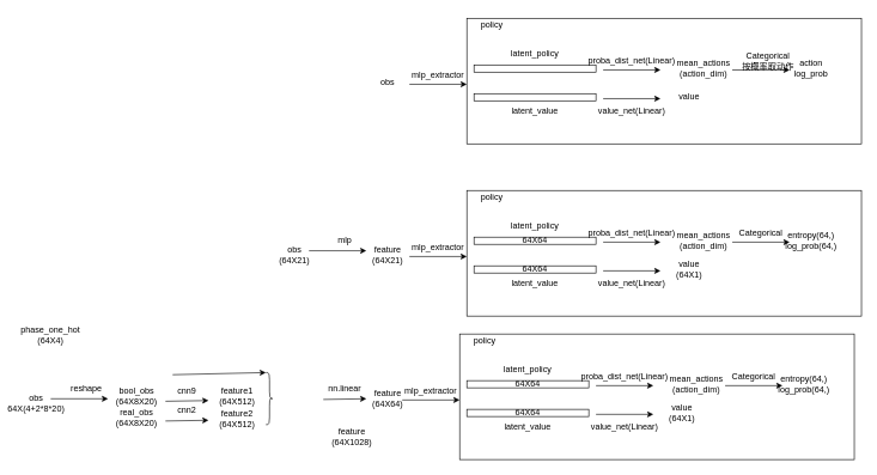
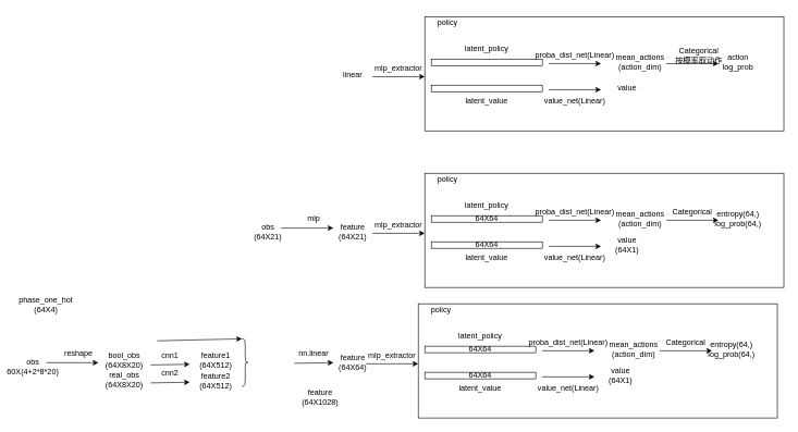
  <mxCell id="0" />
  <mxCell id="1" parent="0" />
  <mxCell id="2" value="" style="rounded=0;whiteSpace=wrap;html=1;" parent="1" vertex="1"><mxGeometry x="650" y="25" width="550" height="175" as="geometry" /></mxCell>
  <mxCell id="3" value="" style="rounded=0;whiteSpace=wrap;html=1;" parent="1" vertex="1"><mxGeometry x="660" y="90" width="170" height="10" as="geometry" /></mxCell>
- <mxCell id="4" value="obs" style="text;strokeColor=none;align=center;fillColor=none;html=1;verticalAlign=middle;whiteSpace=wrap;rounded=0;" parent="1" vertex="1"><mxGeometry x="510" y="100" width="60" height="30" as="geometry" /></mxCell>
+ <mxCell id="4" value="linear" style="text;strokeColor=none;align=center;fillColor=none;html=1;verticalAlign=middle;whiteSpace=wrap;rounded=0;" parent="1" vertex="1"><mxGeometry x="510" y="100" width="60" height="30" as="geometry" /></mxCell>
  <mxCell id="5" value="" style="endArrow=classic;html=1;rounded=0;" parent="1" edge="1"><mxGeometry width="50" height="50" relative="1" as="geometry"><mxPoint x="570" y="117" as="sourcePoint" /><mxPoint x="650" y="117" as="targetPoint" /></mxGeometry></mxCell>
  <mxCell id="6" value="mlp_extractor" style="text;strokeColor=none;align=center;fillColor=none;html=1;verticalAlign=middle;whiteSpace=wrap;rounded=0;" parent="1" vertex="1"><mxGeometry x="580" y="90" width="60" height="30" as="geometry" /></mxCell>
  <mxCell id="7" value="" style="rounded=0;whiteSpace=wrap;html=1;" parent="1" vertex="1"><mxGeometry x="660" y="130" width="170" height="10" as="geometry" /></mxCell>
  <mxCell id="8" value="latent_policy" style="text;strokeColor=none;align=center;fillColor=none;html=1;verticalAlign=middle;whiteSpace=wrap;rounded=0;" parent="1" vertex="1"><mxGeometry x="715" y="60" width="60" height="30" as="geometry" /></mxCell>
  <mxCell id="9" value="latent_value" style="text;strokeColor=none;align=center;fillColor=none;html=1;verticalAlign=middle;whiteSpace=wrap;rounded=0;" parent="1" vertex="1"><mxGeometry x="715" y="140" width="60" height="30" as="geometry" /></mxCell>
  <mxCell id="10" value="" style="endArrow=classic;html=1;rounded=0;" parent="1" edge="1"><mxGeometry width="50" height="50" relative="1" as="geometry"><mxPoint x="840" y="137" as="sourcePoint" /><mxPoint x="920" y="137" as="targetPoint" /></mxGeometry></mxCell>
  <mxCell id="11" value="value_net(Linear)" style="text;strokeColor=none;align=center;fillColor=none;html=1;verticalAlign=middle;whiteSpace=wrap;rounded=0;" parent="1" vertex="1"><mxGeometry x="850" y="140" width="60" height="30" as="geometry" /></mxCell>
  <mxCell id="12" value="value" style="text;strokeColor=none;align=center;fillColor=none;html=1;verticalAlign=middle;whiteSpace=wrap;rounded=0;" parent="1" vertex="1"><mxGeometry x="930" y="120" width="60" height="30" as="geometry" /></mxCell>
  <mxCell id="13" value="" style="endArrow=classic;html=1;rounded=0;" parent="1" edge="1"><mxGeometry width="50" height="50" relative="1" as="geometry"><mxPoint x="840" y="97" as="sourcePoint" /><mxPoint x="920" y="97" as="targetPoint" /></mxGeometry></mxCell>
  <mxCell id="14" value="proba_dist_net(Linear)" style="text;strokeColor=none;align=center;fillColor=none;html=1;verticalAlign=middle;whiteSpace=wrap;rounded=0;" parent="1" vertex="1"><mxGeometry x="850" y="70" width="60" height="30" as="geometry" /></mxCell>
  <mxCell id="15" value="mean_actions&lt;br&gt;(action_dim)" style="text;strokeColor=none;align=center;fillColor=none;html=1;verticalAlign=middle;whiteSpace=wrap;rounded=0;" parent="1" vertex="1"><mxGeometry x="950" y="80" width="60" height="30" as="geometry" /></mxCell>
  <mxCell id="16" value="" style="endArrow=classic;html=1;rounded=0;" parent="1" edge="1"><mxGeometry width="50" height="50" relative="1" as="geometry"><mxPoint x="1020" y="97" as="sourcePoint" /><mxPoint x="1100" y="97" as="targetPoint" /></mxGeometry></mxCell>
  <mxCell id="17" value="Categorical&lt;br&gt;按概率取动作" style="text;strokeColor=none;align=center;fillColor=none;html=1;verticalAlign=middle;whiteSpace=wrap;rounded=0;" parent="1" vertex="1"><mxGeometry x="1030" y="70" width="80" height="30" as="geometry" /></mxCell>
  <mxCell id="18" value="action&lt;br&gt;log_prob" style="text;strokeColor=none;align=center;fillColor=none;html=1;verticalAlign=middle;whiteSpace=wrap;rounded=0;" parent="1" vertex="1"><mxGeometry x="1100" y="80" width="60" height="30" as="geometry" /></mxCell>
  <mxCell id="19" value="policy" style="text;strokeColor=none;align=center;fillColor=none;html=1;verticalAlign=middle;whiteSpace=wrap;rounded=0;" parent="1" vertex="1"><mxGeometry x="655" y="20" width="60" height="30" as="geometry" /></mxCell>
  <mxCell id="20" value="" style="rounded=0;whiteSpace=wrap;html=1;" parent="1" vertex="1"><mxGeometry x="650" y="265" width="550" height="175" as="geometry" /></mxCell>
  <mxCell id="21" value="64X64" style="rounded=0;whiteSpace=wrap;html=1;" parent="1" vertex="1"><mxGeometry x="660" y="330" width="170" height="10" as="geometry" /></mxCell>
  <mxCell id="22" value="obs&lt;br&gt;(64X21)" style="text;strokeColor=none;align=center;fillColor=none;html=1;verticalAlign=middle;whiteSpace=wrap;rounded=0;" parent="1" vertex="1"><mxGeometry x="380" y="340" width="60" height="30" as="geometry" /></mxCell>
  <mxCell id="23" value="" style="endArrow=classic;html=1;rounded=0;" parent="1" edge="1"><mxGeometry width="50" height="50" relative="1" as="geometry"><mxPoint x="570" y="357" as="sourcePoint" /><mxPoint x="650" y="357" as="targetPoint" /></mxGeometry></mxCell>
  <mxCell id="24" value="mlp_extractor" style="text;strokeColor=none;align=center;fillColor=none;html=1;verticalAlign=middle;whiteSpace=wrap;rounded=0;" parent="1" vertex="1"><mxGeometry x="580" y="330" width="60" height="30" as="geometry" /></mxCell>
  <mxCell id="25" value="64X64" style="rounded=0;whiteSpace=wrap;html=1;" parent="1" vertex="1"><mxGeometry x="660" y="370" width="170" height="10" as="geometry" /></mxCell>
  <mxCell id="26" value="latent_policy" style="text;strokeColor=none;align=center;fillColor=none;html=1;verticalAlign=middle;whiteSpace=wrap;rounded=0;" parent="1" vertex="1"><mxGeometry x="715" y="300" width="60" height="30" as="geometry" /></mxCell>
  <mxCell id="27" value="latent_value" style="text;strokeColor=none;align=center;fillColor=none;html=1;verticalAlign=middle;whiteSpace=wrap;rounded=0;" parent="1" vertex="1"><mxGeometry x="715" y="380" width="60" height="30" as="geometry" /></mxCell>
  <mxCell id="28" value="" style="endArrow=classic;html=1;rounded=0;" parent="1" edge="1"><mxGeometry width="50" height="50" relative="1" as="geometry"><mxPoint x="840" y="377" as="sourcePoint" /><mxPoint x="920" y="377" as="targetPoint" /></mxGeometry></mxCell>
  <mxCell id="29" value="value_net(Linear)" style="text;strokeColor=none;align=center;fillColor=none;html=1;verticalAlign=middle;whiteSpace=wrap;rounded=0;" parent="1" vertex="1"><mxGeometry x="850" y="380" width="60" height="30" as="geometry" /></mxCell>
  <mxCell id="30" value="value&lt;br&gt;(64X1)" style="text;strokeColor=none;align=center;fillColor=none;html=1;verticalAlign=middle;whiteSpace=wrap;rounded=0;" parent="1" vertex="1"><mxGeometry x="930" y="360" width="60" height="30" as="geometry" /></mxCell>
  <mxCell id="31" value="" style="endArrow=classic;html=1;rounded=0;" parent="1" edge="1"><mxGeometry width="50" height="50" relative="1" as="geometry"><mxPoint x="840" y="337" as="sourcePoint" /><mxPoint x="920" y="337" as="targetPoint" /></mxGeometry></mxCell>
  <mxCell id="32" value="proba_dist_net(Linear)" style="text;strokeColor=none;align=center;fillColor=none;html=1;verticalAlign=middle;whiteSpace=wrap;rounded=0;" parent="1" vertex="1"><mxGeometry x="850" y="310" width="60" height="30" as="geometry" /></mxCell>
  <mxCell id="33" value="mean_actions&lt;br&gt;(action_dim)" style="text;strokeColor=none;align=center;fillColor=none;html=1;verticalAlign=middle;whiteSpace=wrap;rounded=0;" parent="1" vertex="1"><mxGeometry x="950" y="320" width="60" height="30" as="geometry" /></mxCell>
  <mxCell id="34" value="" style="endArrow=classic;html=1;rounded=0;" parent="1" edge="1"><mxGeometry width="50" height="50" relative="1" as="geometry"><mxPoint x="1020" y="337" as="sourcePoint" /><mxPoint x="1100" y="337" as="targetPoint" /></mxGeometry></mxCell>
  <mxCell id="35" value="Categorical" style="text;strokeColor=none;align=center;fillColor=none;html=1;verticalAlign=middle;whiteSpace=wrap;rounded=0;" parent="1" vertex="1"><mxGeometry x="1020" y="310" width="80" height="30" as="geometry" /></mxCell>
  <mxCell id="36" value="entropy(64,)&lt;br&gt;log_prob(64,)" style="text;strokeColor=none;align=center;fillColor=none;html=1;verticalAlign=middle;whiteSpace=wrap;rounded=0;" parent="1" vertex="1"><mxGeometry x="1100" y="320" width="60" height="30" as="geometry" /></mxCell>
  <mxCell id="37" value="policy" style="text;strokeColor=none;align=center;fillColor=none;html=1;verticalAlign=middle;whiteSpace=wrap;rounded=0;" parent="1" vertex="1"><mxGeometry x="655" y="260" width="60" height="30" as="geometry" /></mxCell>
  <mxCell id="38" value="mlp" style="text;strokeColor=none;align=center;fillColor=none;html=1;verticalAlign=middle;whiteSpace=wrap;rounded=0;" parent="1" vertex="1"><mxGeometry x="450" y="320" width="60" height="30" as="geometry" /></mxCell>
  <mxCell id="39" value="" style="endArrow=classic;html=1;rounded=0;" parent="1" edge="1"><mxGeometry width="50" height="50" relative="1" as="geometry"><mxPoint x="430" y="349" as="sourcePoint" /><mxPoint x="510" y="349" as="targetPoint" /></mxGeometry></mxCell>
  <mxCell id="40" value="feature&lt;br&gt;(64X21)" style="text;strokeColor=none;align=center;fillColor=none;html=1;verticalAlign=middle;whiteSpace=wrap;rounded=0;" parent="1" vertex="1"><mxGeometry x="510" y="340" width="60" height="30" as="geometry" /></mxCell>
  <mxCell id="41" value="" style="rounded=0;whiteSpace=wrap;html=1;" parent="1" vertex="1"><mxGeometry x="640" y="465" width="550" height="175" as="geometry" /></mxCell>
  <mxCell id="42" value="64X64" style="rounded=0;whiteSpace=wrap;html=1;" parent="1" vertex="1"><mxGeometry x="650" y="530" width="170" height="10" as="geometry" /></mxCell>
- <mxCell id="43" value="obs&lt;br&gt;64X(4+2*8*20)" style="text;strokeColor=none;align=center;fillColor=none;html=1;verticalAlign=middle;whiteSpace=wrap;rounded=0;" parent="1" vertex="1"><mxGeometry x="20" y="546.25" width="60" height="30" as="geometry" /></mxCell>
+ <mxCell id="43" value="obs&lt;br&gt;60X(4+2*8*20)" style="text;strokeColor=none;align=center;fillColor=none;html=1;verticalAlign=middle;whiteSpace=wrap;rounded=0;" parent="1" vertex="1"><mxGeometry x="20" y="546.25" width="60" height="30" as="geometry" /></mxCell>
  <mxCell id="44" value="" style="endArrow=classic;html=1;rounded=0;" parent="1" edge="1"><mxGeometry width="50" height="50" relative="1" as="geometry"><mxPoint x="560" y="557" as="sourcePoint" /><mxPoint x="640" y="557" as="targetPoint" /></mxGeometry></mxCell>
  <mxCell id="45" value="mlp_extractor" style="text;strokeColor=none;align=center;fillColor=none;html=1;verticalAlign=middle;whiteSpace=wrap;rounded=0;" parent="1" vertex="1"><mxGeometry x="570" y="530" width="60" height="30" as="geometry" /></mxCell>
  <mxCell id="46" value="64X64" style="rounded=0;whiteSpace=wrap;html=1;" parent="1" vertex="1"><mxGeometry x="650" y="570" width="170" height="10" as="geometry" /></mxCell>
  <mxCell id="47" value="latent_policy" style="text;strokeColor=none;align=center;fillColor=none;html=1;verticalAlign=middle;whiteSpace=wrap;rounded=0;" parent="1" vertex="1"><mxGeometry x="705" y="500" width="60" height="30" as="geometry" /></mxCell>
  <mxCell id="48" value="latent_value" style="text;strokeColor=none;align=center;fillColor=none;html=1;verticalAlign=middle;whiteSpace=wrap;rounded=0;" parent="1" vertex="1"><mxGeometry x="705" y="580" width="60" height="30" as="geometry" /></mxCell>
  <mxCell id="49" value="" style="endArrow=classic;html=1;rounded=0;" parent="1" edge="1"><mxGeometry width="50" height="50" relative="1" as="geometry"><mxPoint x="830" y="577" as="sourcePoint" /><mxPoint x="910" y="577" as="targetPoint" /></mxGeometry></mxCell>
  <mxCell id="50" value="value_net(Linear)" style="text;strokeColor=none;align=center;fillColor=none;html=1;verticalAlign=middle;whiteSpace=wrap;rounded=0;" parent="1" vertex="1"><mxGeometry x="840" y="580" width="60" height="30" as="geometry" /></mxCell>
  <mxCell id="51" value="value&lt;br&gt;(64X1)" style="text;strokeColor=none;align=center;fillColor=none;html=1;verticalAlign=middle;whiteSpace=wrap;rounded=0;" parent="1" vertex="1"><mxGeometry x="920" y="560" width="60" height="30" as="geometry" /></mxCell>
  <mxCell id="52" value="" style="endArrow=classic;html=1;rounded=0;" parent="1" edge="1"><mxGeometry width="50" height="50" relative="1" as="geometry"><mxPoint x="830" y="537" as="sourcePoint" /><mxPoint x="910" y="537" as="targetPoint" /></mxGeometry></mxCell>
  <mxCell id="53" value="proba_dist_net(Linear)" style="text;strokeColor=none;align=center;fillColor=none;html=1;verticalAlign=middle;whiteSpace=wrap;rounded=0;" parent="1" vertex="1"><mxGeometry x="840" y="510" width="60" height="30" as="geometry" /></mxCell>
  <mxCell id="54" value="mean_actions&lt;br&gt;(action_dim)" style="text;strokeColor=none;align=center;fillColor=none;html=1;verticalAlign=middle;whiteSpace=wrap;rounded=0;" parent="1" vertex="1"><mxGeometry x="940" y="520" width="60" height="30" as="geometry" /></mxCell>
  <mxCell id="55" value="" style="endArrow=classic;html=1;rounded=0;" parent="1" edge="1"><mxGeometry width="50" height="50" relative="1" as="geometry"><mxPoint x="1010" y="537" as="sourcePoint" /><mxPoint x="1090" y="537" as="targetPoint" /></mxGeometry></mxCell>
  <mxCell id="56" value="Categorical" style="text;strokeColor=none;align=center;fillColor=none;html=1;verticalAlign=middle;whiteSpace=wrap;rounded=0;" parent="1" vertex="1"><mxGeometry x="1010" y="510" width="80" height="30" as="geometry" /></mxCell>
  <mxCell id="57" value="entropy(64,)&lt;br&gt;log_prob(64,)" style="text;strokeColor=none;align=center;fillColor=none;html=1;verticalAlign=middle;whiteSpace=wrap;rounded=0;" parent="1" vertex="1"><mxGeometry x="1090" y="520" width="60" height="30" as="geometry" /></mxCell>
  <mxCell id="58" value="policy" style="text;strokeColor=none;align=center;fillColor=none;html=1;verticalAlign=middle;whiteSpace=wrap;rounded=0;" parent="1" vertex="1"><mxGeometry x="645" y="460" width="60" height="30" as="geometry" /></mxCell>
  <mxCell id="59" value="reshape" style="text;strokeColor=none;align=center;fillColor=none;html=1;verticalAlign=middle;whiteSpace=wrap;rounded=0;" parent="1" vertex="1"><mxGeometry x="90" y="526.25" width="60" height="30" as="geometry" /></mxCell>
  <mxCell id="60" value="" style="endArrow=classic;html=1;rounded=0;" parent="1" edge="1"><mxGeometry width="50" height="50" relative="1" as="geometry"><mxPoint x="70" y="555.25" as="sourcePoint" /><mxPoint x="150" y="555.25" as="targetPoint" /></mxGeometry></mxCell>
  <mxCell id="61" value="feature&lt;br&gt;(64X64)" style="text;strokeColor=none;align=center;fillColor=none;html=1;verticalAlign=middle;whiteSpace=wrap;rounded=0;" parent="1" vertex="1"><mxGeometry x="520" y="540" width="40" height="30" as="geometry" /></mxCell>
  <mxCell id="62" value="phase_one_hot&lt;br&gt;(64X4)" style="text;strokeColor=none;align=center;fillColor=none;html=1;verticalAlign=middle;whiteSpace=wrap;rounded=0;" parent="1" vertex="1"><mxGeometry x="40" y="451.25" width="60" height="30" as="geometry" /></mxCell>
  <mxCell id="63" value="bool_obs (64X8X20)" style="text;strokeColor=none;align=center;fillColor=none;html=1;verticalAlign=middle;whiteSpace=wrap;rounded=0;" parent="1" vertex="1"><mxGeometry x="160" y="536.25" width="60" height="30" as="geometry" /></mxCell>
  <mxCell id="64" value="real_obs (64X8X20)" style="text;strokeColor=none;align=center;fillColor=none;html=1;verticalAlign=middle;whiteSpace=wrap;rounded=0;" parent="1" vertex="1"><mxGeometry x="160" y="566.25" width="60" height="30" as="geometry" /></mxCell>
- <mxCell id="65" value="cnn9" style="text;strokeColor=none;align=center;fillColor=none;html=1;verticalAlign=middle;whiteSpace=wrap;rounded=0;" parent="1" vertex="1"><mxGeometry x="230" y="528.75" width="60" height="30" as="geometry" /></mxCell>
+ <mxCell id="65" value="cnn1" style="text;strokeColor=none;align=center;fillColor=none;html=1;verticalAlign=middle;whiteSpace=wrap;rounded=0;" parent="1" vertex="1"><mxGeometry x="230" y="528.75" width="60" height="30" as="geometry" /></mxCell>
  <mxCell id="66" value="" style="endArrow=classic;html=1;rounded=0;" parent="1" edge="1"><mxGeometry width="50" height="50" relative="1" as="geometry"><mxPoint x="230" y="558.75" as="sourcePoint" /><mxPoint x="290" y="557.75" as="targetPoint" /></mxGeometry></mxCell>
  <mxCell id="67" value="feature1 (64X512)" style="text;strokeColor=none;align=center;fillColor=none;html=1;verticalAlign=middle;whiteSpace=wrap;rounded=0;" parent="1" vertex="1"><mxGeometry x="300" y="536.25" width="60" height="30" as="geometry" /></mxCell>
  <mxCell id="68" value="feature2 (64X512)" style="text;strokeColor=none;align=center;fillColor=none;html=1;verticalAlign=middle;whiteSpace=wrap;rounded=0;" parent="1" vertex="1"><mxGeometry x="300" y="568.75" width="60" height="30" as="geometry" /></mxCell>
  <mxCell id="69" value="cnn2" style="text;strokeColor=none;align=center;fillColor=none;html=1;verticalAlign=middle;whiteSpace=wrap;rounded=0;" parent="1" vertex="1"><mxGeometry x="230" y="556.25" width="60" height="30" as="geometry" /></mxCell>
  <mxCell id="70" value="" style="endArrow=classic;html=1;rounded=0;" parent="1" edge="1"><mxGeometry width="50" height="50" relative="1" as="geometry"><mxPoint x="230" y="586.25" as="sourcePoint" /><mxPoint x="290" y="585.25" as="targetPoint" /></mxGeometry></mxCell>
  <mxCell id="71" value="" style="endArrow=classic;html=1;rounded=0;" parent="1" edge="1"><mxGeometry width="50" height="50" relative="1" as="geometry"><mxPoint x="240" y="521.75" as="sourcePoint" /><mxPoint x="370" y="518.75" as="targetPoint" /></mxGeometry></mxCell>
  <mxCell id="72" value="" style="shape=curlyBracket;whiteSpace=wrap;html=1;rounded=1;flipH=1;labelPosition=right;verticalLabelPosition=middle;align=left;verticalAlign=middle;" parent="1" vertex="1"><mxGeometry x="370" y="518.75" width="10" height="72.5" as="geometry" /></mxCell>
  <mxCell id="73" value="feature&lt;br&gt;(64X1028)" style="text;strokeColor=none;align=center;fillColor=none;html=1;verticalAlign=middle;whiteSpace=wrap;rounded=0;" parent="1" vertex="1"><mxGeometry x="460" y="592.5" width="60" height="30" as="geometry" /></mxCell>
  <mxCell id="74" value="nn.linear" style="text;strokeColor=none;align=center;fillColor=none;html=1;verticalAlign=middle;whiteSpace=wrap;rounded=0;" parent="1" vertex="1"><mxGeometry x="450" y="526.25" width="60" height="30" as="geometry" /></mxCell>
  <mxCell id="75" value="" style="endArrow=classic;html=1;rounded=0;exitX=0;exitY=1;exitDx=0;exitDy=0;" parent="1" source="74" edge="1"><mxGeometry width="50" height="50" relative="1" as="geometry"><mxPoint x="450" y="560" as="sourcePoint" /><mxPoint x="510" y="555.25" as="targetPoint" /></mxGeometry></mxCell>
